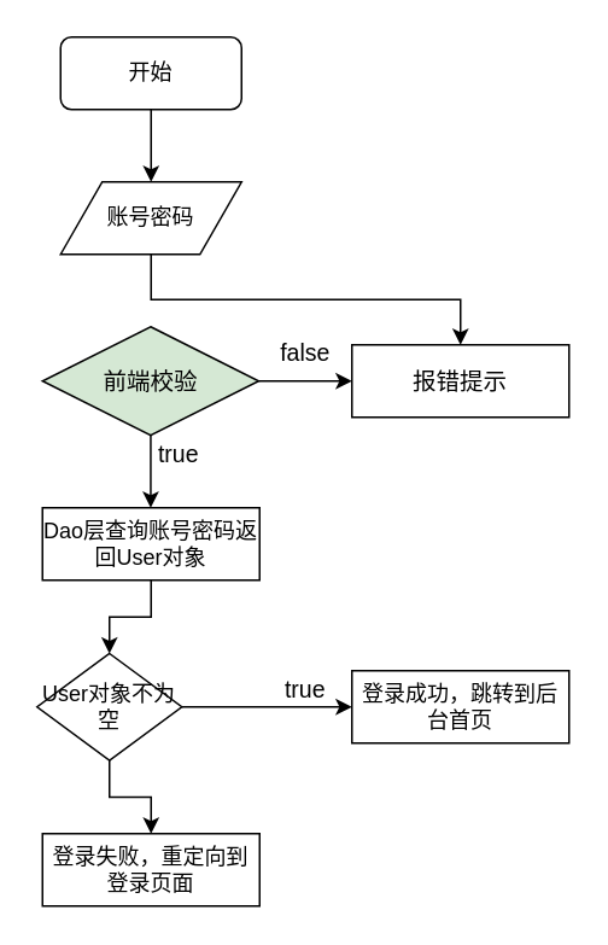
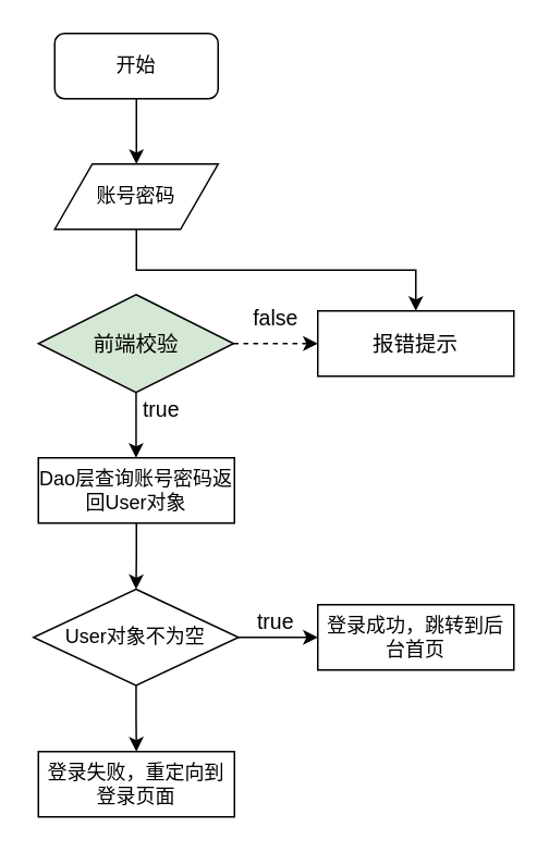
  <mxCell id="0" />
  <mxCell id="1" parent="0" />
  <mxCell id="2" value="" style="edgeStyle=orthogonalEdgeStyle;rounded=0;orthogonalLoop=1;jettySize=auto;html=1;fontSize=13;entryX=0.5;entryY=0;entryDx=0;entryDy=0;" parent="1" source="3" target="19" edge="1"><mxGeometry relative="1" as="geometry"><mxPoint x="83" y="100" as="targetPoint" /></mxGeometry></mxCell>
  <mxCell id="3" value="开始" style="rounded=1;whiteSpace=wrap;html=1;" parent="1" vertex="1"><mxGeometry x="33" y="20" width="100" height="40" as="geometry" /></mxCell>
  <mxCell id="4" value="" style="edgeStyle=orthogonalEdgeStyle;rounded=0;orthogonalLoop=1;jettySize=auto;html=1;fontSize=13;startArrow=none;" parent="1" source="14" target="7" edge="1"><mxGeometry relative="1" as="geometry"><Array as="points"><mxPoint x="83" y="260" /><mxPoint x="83" y="260" /></Array></mxGeometry></mxCell>
  <mxCell id="5" value="true" style="edgeLabel;html=1;align=center;verticalAlign=middle;resizable=0;points=[];fontSize=13;" parent="4" vertex="1" connectable="0"><mxGeometry x="-0.097" y="10" relative="1" as="geometry"><mxPoint x="5" y="-8" as="offset" /></mxGeometry></mxCell>
  <mxCell id="6" value="" style="edgeStyle=orthogonalEdgeStyle;rounded=0;orthogonalLoop=1;jettySize=auto;html=1;fontSize=13;" parent="1" source="7" target="10" edge="1"><mxGeometry relative="1" as="geometry" /></mxCell>
  <mxCell id="7" value="Dao层查询账号密码返回User对象" style="whiteSpace=wrap;html=1;rounded=0;" parent="1" vertex="1"><mxGeometry x="22.99" y="280" width="120" height="40" as="geometry" /></mxCell>
  <mxCell id="8" value="" style="edgeStyle=orthogonalEdgeStyle;rounded=0;orthogonalLoop=1;jettySize=auto;html=1;fontSize=13;" parent="1" source="10" target="11" edge="1"><mxGeometry relative="1" as="geometry" /></mxCell>
  <mxCell id="9" value="" style="edgeStyle=orthogonalEdgeStyle;rounded=0;orthogonalLoop=1;jettySize=auto;html=1;fontSize=13;startArrow=none;startFill=0;endArrow=classic;endFill=1;" parent="1" source="10" target="18" edge="1"><mxGeometry relative="1" as="geometry" /></mxCell>
- <mxCell id="10" value="User对象不为空" style="rhombus;whiteSpace=wrap;html=1;rounded=0;" parent="1" vertex="1"><mxGeometry x="20.01" y="360.5" width="80" height="59" as="geometry" /></mxCell>
+ <mxCell id="10" value="User对象不为空" style="rhombus;whiteSpace=wrap;html=1;rounded=0;" parent="1" vertex="1"><mxGeometry x="20.01" y="360.5" width="125.48" height="59" as="geometry" /></mxCell>
  <mxCell id="11" value="登录成功，跳转到后台首页" style="whiteSpace=wrap;html=1;rounded=0;" parent="1" vertex="1"><mxGeometry x="194" y="370" width="120" height="40" as="geometry" /></mxCell>
  <mxCell id="12" value="true" style="text;html=1;align=center;verticalAlign=middle;resizable=0;points=[];autosize=1;strokeColor=none;fillColor=none;fontSize=13;" parent="1" vertex="1"><mxGeometry x="148" y="370" width="40" height="20" as="geometry" /></mxCell>
- <mxCell id="13" value="" style="edgeStyle=orthogonalEdgeStyle;rounded=0;orthogonalLoop=1;jettySize=auto;html=1;fontSize=13;" parent="1" source="14" target="16" edge="1"><mxGeometry relative="1" as="geometry" /></mxCell>
+ <mxCell id="13" value="" style="edgeStyle=orthogonalEdgeStyle;rounded=0;orthogonalLoop=1;jettySize=auto;html=1;fontSize=13;dashed=1;" parent="1" source="14" target="16" edge="1"><mxGeometry relative="1" as="geometry" /></mxCell>
  <mxCell id="14" value="前端校验" style="rhombus;whiteSpace=wrap;html=1;rounded=0;fontSize=13;strokeWidth=1;fillColor=#d5e8d4;" parent="1" vertex="1"><mxGeometry x="23" y="180" width="119.5" height="60" as="geometry" /></mxCell>
  <mxCell id="15" value="" style="edgeStyle=orthogonalEdgeStyle;rounded=0;orthogonalLoop=1;jettySize=auto;html=1;fontSize=13;endArrow=classic;startArrow=none;startFill=0;verticalAlign=top;endFill=1;exitX=0.5;exitY=1;exitDx=0;exitDy=0;" parent="1" source="19" target="16" edge="1"><mxGeometry relative="1" as="geometry"><mxPoint x="83" y="140" as="sourcePoint" /><mxPoint x="83" y="500" as="targetPoint" /></mxGeometry></mxCell>
  <mxCell id="16" value="报错提示" style="whiteSpace=wrap;html=1;fontSize=13;rounded=0;strokeWidth=1;" parent="1" vertex="1"><mxGeometry x="194" y="190" width="120" height="40" as="geometry" /></mxCell>
  <mxCell id="17" value="false" style="text;html=1;align=center;verticalAlign=middle;resizable=0;points=[];autosize=1;strokeColor=none;fillColor=none;fontSize=13;" parent="1" vertex="1"><mxGeometry x="148" y="184" width="40" height="20" as="geometry" /></mxCell>
  <mxCell id="18" value="登录失败，重定向到登录页面" style="whiteSpace=wrap;html=1;rounded=0;" parent="1" vertex="1"><mxGeometry x="23" y="460" width="120" height="40" as="geometry" /></mxCell>
  <mxCell id="19" value="账号密码" style="shape=parallelogram;html=1;strokeWidth=1;perimeter=parallelogramPerimeter;whiteSpace=wrap;rounded=0;arcSize=12;size=0.23;" vertex="1" parent="1"><mxGeometry x="33" y="100" width="100" height="40" as="geometry" /></mxCell>
